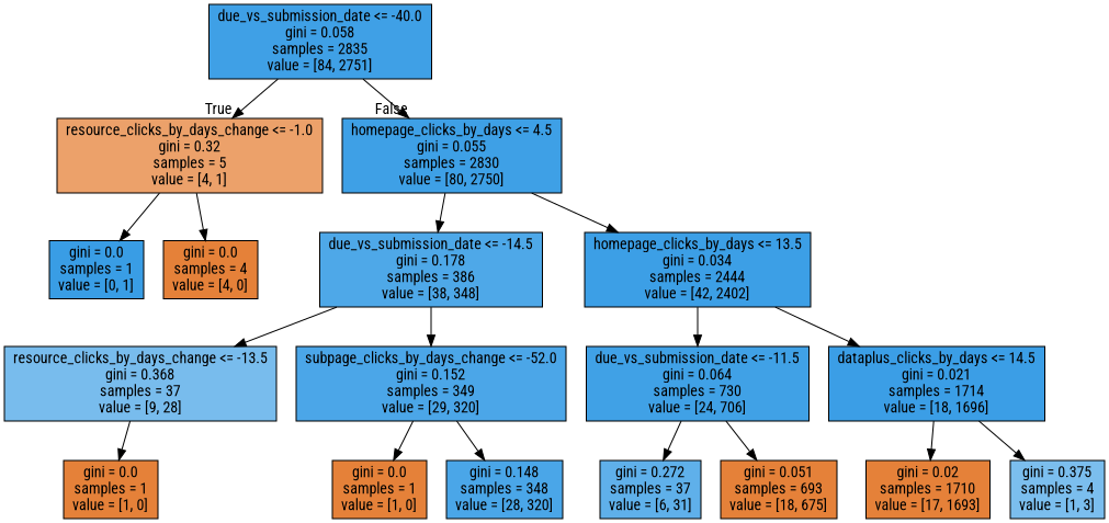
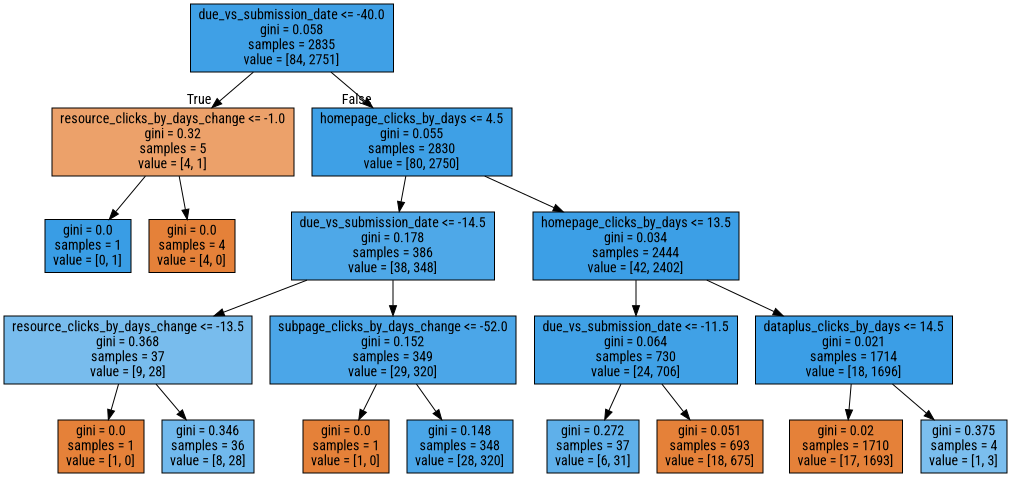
  digraph {
    fontname="Roboto Condensed"
    node [color=black fillcolor="#e58139ff" fontname="Roboto Condensed" shape=box style=filled]
    edge [fontname="Roboto Condensed"]
    n1 [fillcolor="#399de5f7" label="due_vs_submission_date <= -40.0\ngini = 0.058\nsamples = 2835\nvalue = [84, 2751]"]
    n2 [fillcolor="#e58139bf" label="resource_clicks_by_days_change <= -1.0\ngini = 0.32\nsamples = 5\nvalue = [4, 1]"]
    n3 [fillcolor="#399de5f8" label="homepage_clicks_by_days <= 4.5\ngini = 0.055\nsamples = 2830\nvalue = [80, 2750]"]
    n4 [fillcolor="#399de5ff" label="gini = 0.0\nsamples = 1\nvalue = [0, 1]"]
    n5 [label="gini = 0.0\nsamples = 4\nvalue = [4, 0]"]
    n6 [fillcolor="#399de5e3" label="due_vs_submission_date <= -14.5\ngini = 0.178\nsamples = 386\nvalue = [38, 348]"]
    n7 [fillcolor="#399de5fb" label="homepage_clicks_by_days <= 13.5\ngini = 0.034\nsamples = 2444\nvalue = [42, 2402]"]
    n8 [fillcolor="#399de5ad" label="resource_clicks_by_days_change <= -13.5\ngini = 0.368\nsamples = 37\nvalue = [9, 28]"]
    n9 [fillcolor="#399de5e8" label="subpage_clicks_by_days_change <= -52.0\ngini = 0.152\nsamples = 349\nvalue = [29, 320]"]
    n10 [fillcolor="#399de5f6" label="due_vs_submission_date <= -11.5\ngini = 0.064\nsamples = 730\nvalue = [24, 706]"]
    n11 [fillcolor="#399de5fc" label="dataplus_clicks_by_days <= 14.5\ngini = 0.021\nsamples = 1714\nvalue = [18, 1696]"]
    n12 [label="gini = 0.0\nsamples = 1\nvalue = [1, 0]"]
+   n13 [fillcolor="#399de5b6" label="gini = 0.346\nsamples = 36\nvalue = [8, 28]"]
    n14 [label="gini = 0.0\nsamples = 1\nvalue = [1, 0]"]
    n15 [fillcolor="#399de5e9" label="gini = 0.148\nsamples = 348\nvalue = [28, 320]"]
    n16 [fillcolor="#399de5ce" label="gini = 0.272\nsamples = 37\nvalue = [6, 31]"]
    n17 [label="gini = 0.051\nsamples = 693\nvalue = [18, 675]"]
    n18 [label="gini = 0.02\nsamples = 1710\nvalue = [17, 1693]"]
    n19 [fillcolor="#399de5aa" label="gini = 0.375\nsamples = 4\nvalue = [1, 3]"]
    n1 -> n2 [headlabel=True labelangle=45 labeldistance=2.5]
    n1 -> n3 [headlabel=False labelangle=-45 labeldistance=2.5]
    n2 -> n4
    n2 -> n5
    n3 -> n6
    n3 -> n7
    n6 -> n8
    n6 -> n9
    n7 -> n10
    n7 -> n11
    n8 -> n12
+   n8 -> n13
    n9 -> n14
    n9 -> n15
    n10 -> n16
    n10 -> n17
    n11 -> n18
    n11 -> n19
  }
